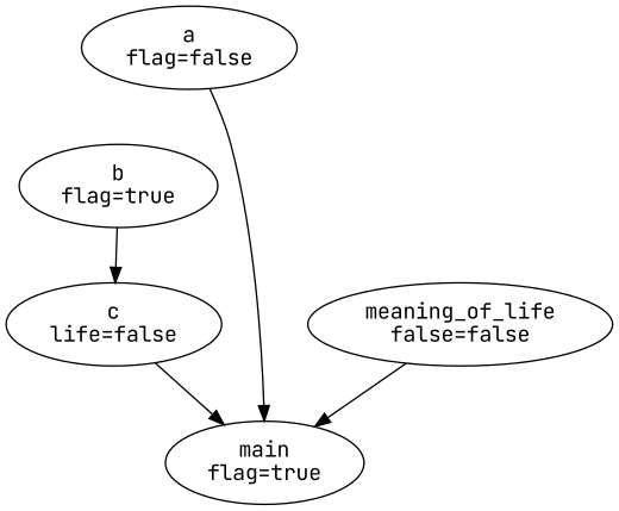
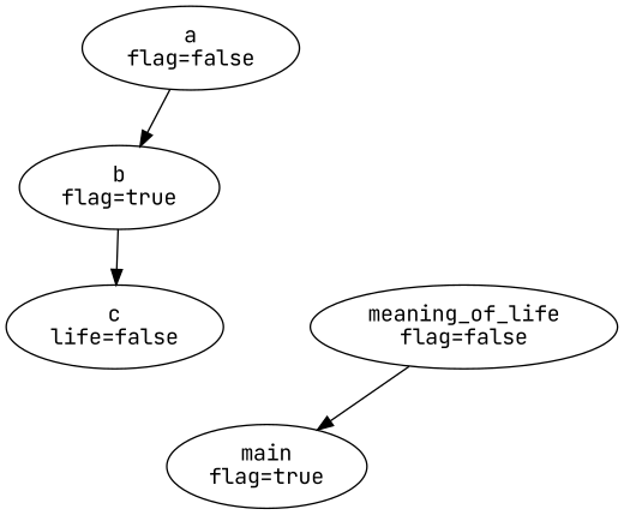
  digraph {
    fontname="JetBrains Mono"
    node [fontname="JetBrains Mono"]
    edge [fontname="JetBrains Mono"]
    n1 [label="b\nflag=true"]
    n2 [label="c\nlife=false"]
    n3 [label="main\nflag=true"]
    n4 [label="a\nflag=false"]
-   n5 [label="meaning_of_life\nfalse=false"]
+   n5 [label="meaning_of_life\nflag=false"]
    n1 -> n2
-   n2 -> n3
-   n4 -> n3
+   n4 -> n1
    n5 -> n3
  }
